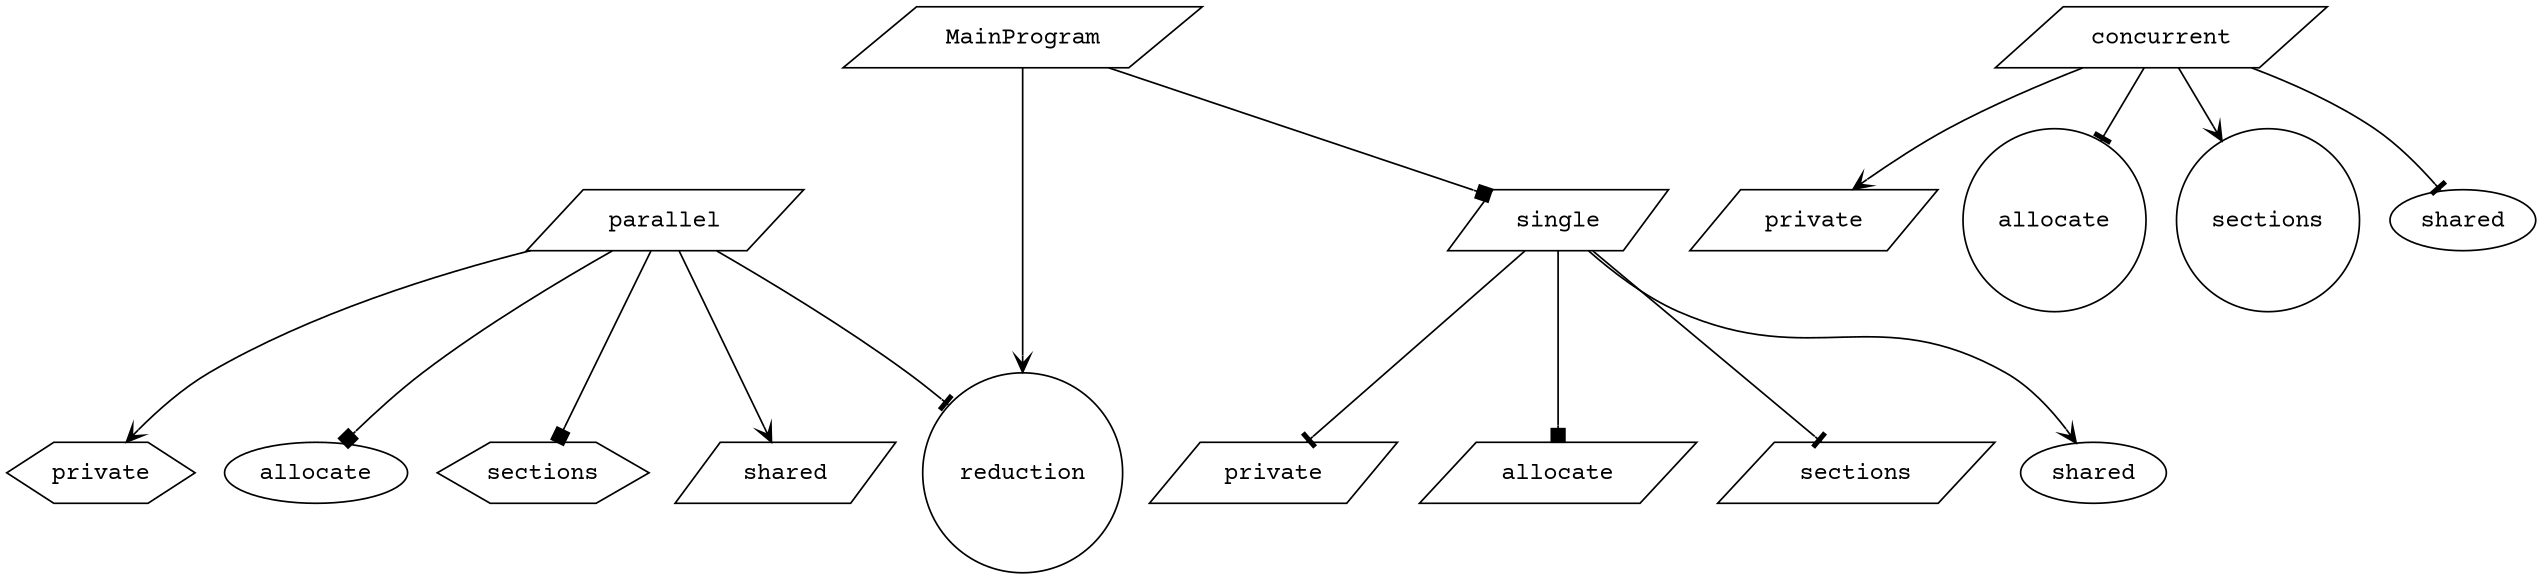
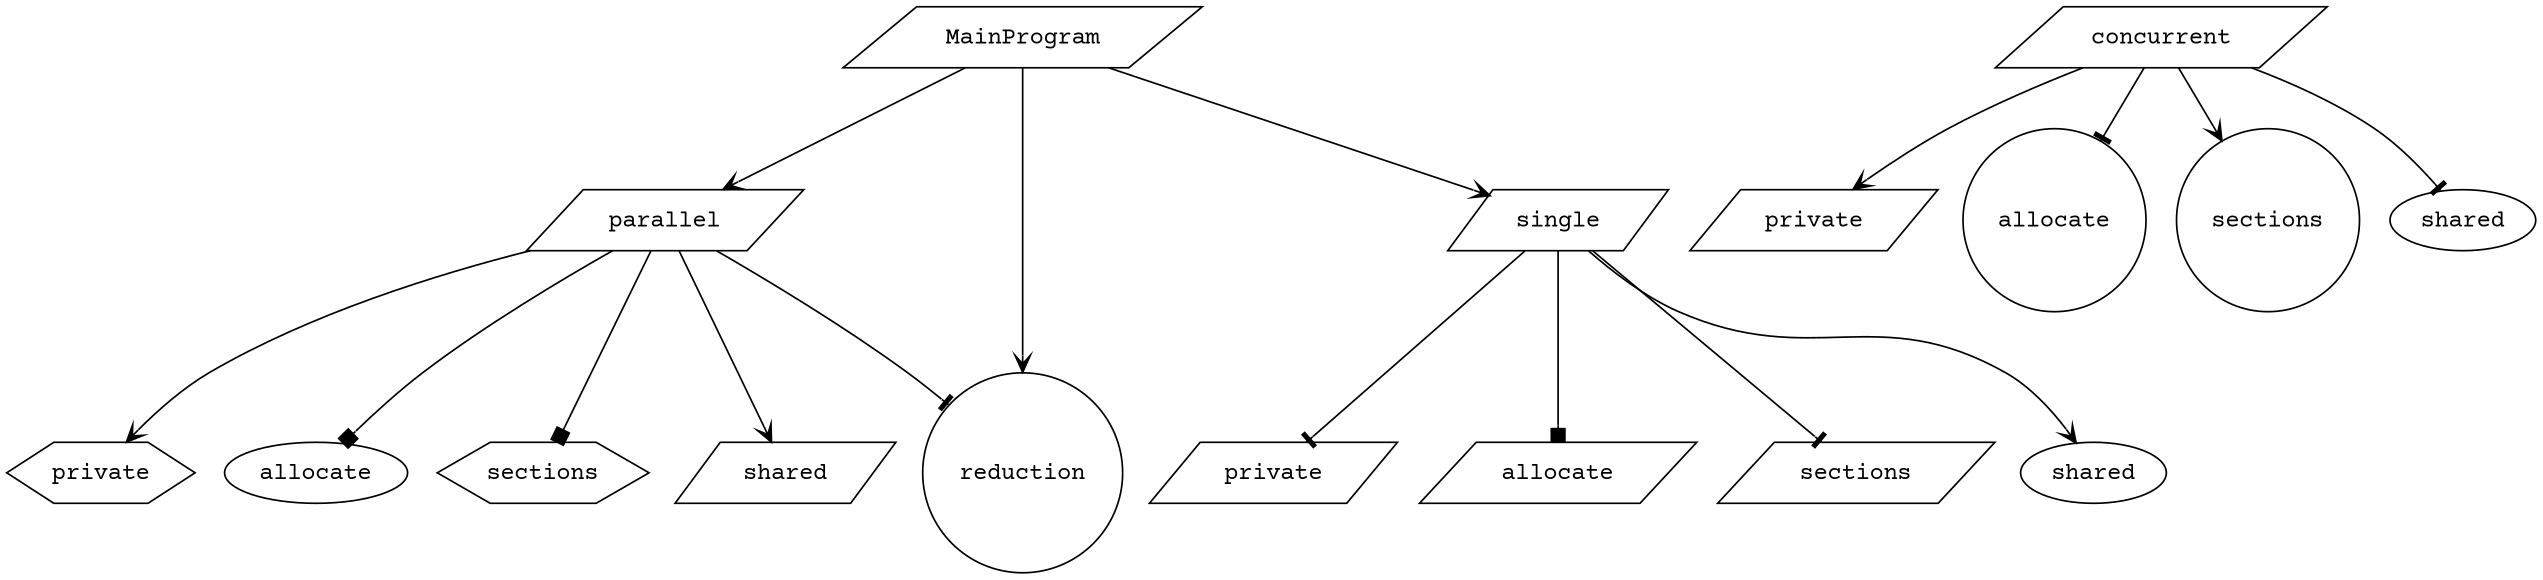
  digraph {
    fontname="Courier Prime"
    node [fontname="Courier Prime" shape=parallelogram]
    edge [arrowhead=vee fontname="Courier Prime"]
    n1 [label=MainProgram]
    n2 [label=parallel]
    n3 [label=single]
    n4 [label=reduction shape=circle]
    n5 [label=private shape=hexagon]
    n6 [label=allocate shape=ellipse]
    n7 [label=sections shape=hexagon]
    n8 [label=shared]
    n9 [label=private]
    n10 [label=allocate]
    n11 [label=sections]
    n12 [label=shared shape=ellipse]
    n13 [label=concurrent]
    n14 [label=private]
    n15 [label=allocate shape=circle]
    n16 [label=sections shape=circle]
    n17 [label=shared shape=ellipse]
-   n1 -> n3 [arrowhead=box]
+   n1 -> n2
+   n1 -> n3
    n1 -> n4
    n2 -> n4 [arrowhead=tee]
    n2 -> n5
    n2 -> n6 [arrowhead=box]
    n2 -> n7 [arrowhead=box]
    n2 -> n8
    n3 -> n9 [arrowhead=tee]
    n3 -> n10 [arrowhead=box]
    n3 -> n11 [arrowhead=tee]
    n3 -> n12
    n13 -> n14
    n13 -> n15 [arrowhead=tee]
    n13 -> n16
    n13 -> n17 [arrowhead=tee]
  }
